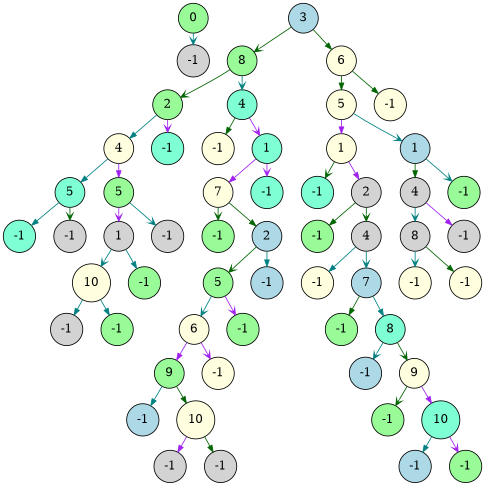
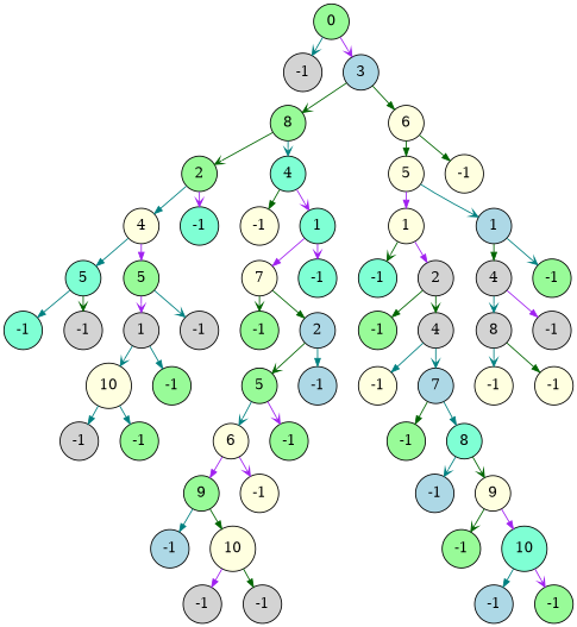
  digraph {
    nodesep=0.3
    ranksep=0.2
    node [shape=circle style=filled fillcolor=palegreen]
    edge [arrowsize=0.8 color=teal arrowhead=normal]
    n1 [label=0]
    n2 [label=-1 fillcolor=lightgrey]
    n3 [label=3 fillcolor=lightblue]
    n4 [label=8]
    n5 [label=6 fillcolor=lightyellow]
    n6 [label=2]
    n7 [label=4 fillcolor=aquamarine]
    n8 [label=4 fillcolor=lightyellow]
    n9 [label=-1 fillcolor=aquamarine]
    n10 [label=5 fillcolor=aquamarine]
    n11 [label=5]
    n12 [label=-1 fillcolor=aquamarine]
    n13 [label=-1 fillcolor=lightgrey]
    n14 [label=1 fillcolor=lightgrey]
    n15 [label=-1 fillcolor=lightgrey]
    n16 [label=10 fillcolor=lightyellow]
    n17 [label=-1]
    n18 [label=-1 fillcolor=lightgrey]
    n19 [label=-1]
    n20 [label=-1 fillcolor=lightyellow]
    n21 [label=1 fillcolor=aquamarine]
    n22 [label=7 fillcolor=lightyellow]
    n23 [label=-1 fillcolor=aquamarine]
    n24 [label=-1]
    n25 [label=2 fillcolor=lightblue]
    n26 [label=5]
    n27 [label=-1 fillcolor=lightblue]
    n28 [label=6 fillcolor=lightyellow]
    n29 [label=-1]
    n30 [label=9]
    n31 [label=-1 fillcolor=lightyellow]
    n32 [label=-1 fillcolor=lightblue]
    n33 [label=10 fillcolor=lightyellow]
    n34 [label=-1 fillcolor=lightgrey]
    n35 [label=-1 fillcolor=lightgrey]
    n36 [label=5 fillcolor=lightyellow]
    n37 [label=-1 fillcolor=lightyellow]
    n38 [label=1 fillcolor=lightyellow]
    n39 [label=1 fillcolor=lightblue]
    n40 [label=-1 fillcolor=aquamarine]
    n41 [label=2 fillcolor=lightgrey]
    n42 [label=-1]
    n43 [label=4 fillcolor=lightgrey]
    n44 [label=-1 fillcolor=lightyellow]
    n45 [label=7 fillcolor=lightblue]
    n46 [label=-1]
    n47 [label=8 fillcolor=aquamarine]
    n48 [label=-1 fillcolor=lightblue]
    n49 [label=9 fillcolor=lightyellow]
    n50 [label=-1]
    n51 [label=10 fillcolor=aquamarine]
    n52 [label=-1 fillcolor=lightblue]
    n53 [label=-1]
    n54 [label=4 fillcolor=lightgrey]
    n55 [label=-1]
    n56 [label=8 fillcolor=lightgrey]
    n57 [label=-1 fillcolor=lightgrey]
    n58 [label=-1 fillcolor=lightyellow]
    n59 [label=-1 fillcolor=lightyellow]
    n1 -> n2 [arrowhead=vee]
+   n1 -> n3 [color=purple arrowhead=vee]
    n3 -> n4 [color=darkgreen arrowhead=vee]
    n3 -> n5 [color=darkgreen]
    n4 -> n6 [color=darkgreen arrowhead=vee]
    n4 -> n7 [arrowhead=vee]
    n5 -> n36 [color=darkgreen]
    n5 -> n37 [color=darkgreen]
    n6 -> n8
    n6 -> n9 [color=purple arrowhead=vee]
    n7 -> n20 [color=darkgreen]
    n7 -> n21 [color=purple arrowhead=vee]
    n8 -> n10
    n8 -> n11 [color=purple]
    n10 -> n12
    n10 -> n13 [color=darkgreen arrowhead=vee]
    n11 -> n14 [color=purple arrowhead=vee]
    n11 -> n15 [arrowhead=vee]
    n14 -> n16 [arrowhead=vee]
    n14 -> n17
    n16 -> n18
    n16 -> n19
    n21 -> n22 [color=purple]
    n21 -> n23 [color=purple arrowhead=vee]
    n22 -> n24 [color=darkgreen arrowhead=vee]
    n22 -> n25 [color=darkgreen]
    n25 -> n26 [color=darkgreen arrowhead=vee]
    n25 -> n27
    n26 -> n28 [arrowhead=vee]
    n26 -> n29 [color=purple arrowhead=vee]
    n28 -> n30 [color=purple]
    n28 -> n31 [color=purple arrowhead=vee]
    n30 -> n32
    n30 -> n33 [color=darkgreen]
    n33 -> n34 [color=purple]
    n33 -> n35 [color=darkgreen]
    n36 -> n38 [color=purple]
    n36 -> n39 [arrowhead=vee]
    n38 -> n40 [color=darkgreen arrowhead=vee]
    n38 -> n41 [color=purple]
    n39 -> n54 [color=darkgreen]
    n39 -> n55 [arrowhead=vee]
    n41 -> n42 [color=darkgreen]
    n41 -> n43 [color=darkgreen arrowhead=vee]
    n43 -> n44
    n43 -> n45 [arrowhead=vee]
    n45 -> n46 [color=darkgreen]
    n45 -> n47
    n47 -> n48 [arrowhead=vee]
    n47 -> n49 [color=darkgreen arrowhead=vee]
    n49 -> n50 [color=darkgreen arrowhead=vee]
    n49 -> n51 [color=purple]
    n51 -> n52
    n51 -> n53 [color=purple arrowhead=vee]
    n54 -> n56 [arrowhead=vee]
    n54 -> n57 [color=purple]
    n56 -> n58 [arrowhead=vee]
    n56 -> n59 [color=darkgreen]
  }
